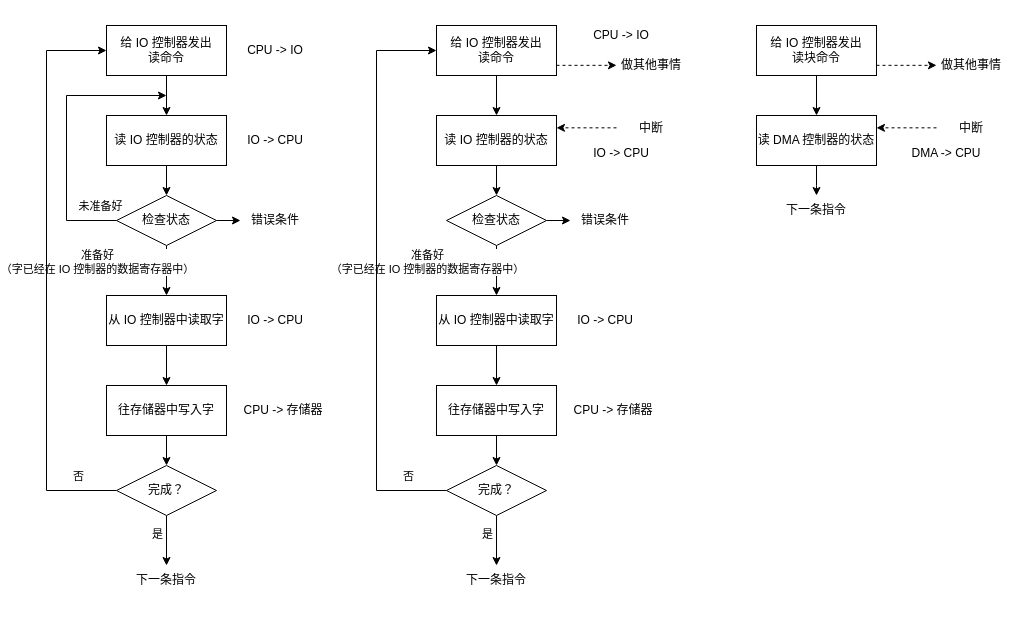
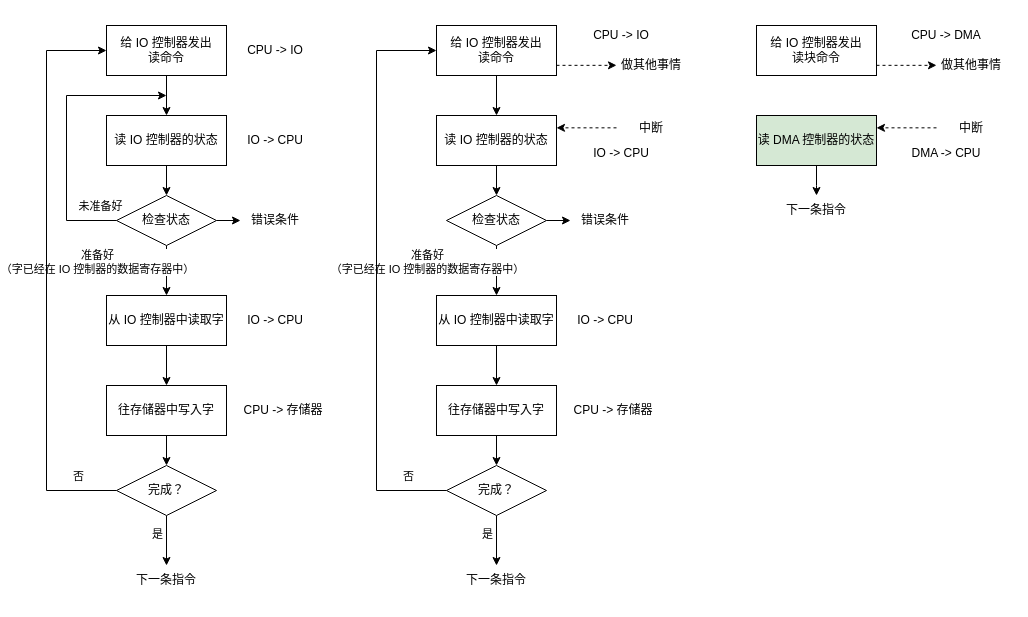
  <mxCell id="0" />
  <mxCell id="1" parent="0" />
  <mxCell id="2" value="" style="edgeStyle=orthogonalEdgeStyle;rounded=0;orthogonalLoop=1;jettySize=auto;html=1;" edge="1" parent="1" source="3" target="5"><mxGeometry relative="1" as="geometry" /></mxCell>
  <mxCell id="3" value="给 IO 控制器发出&lt;br&gt;读命令" style="rounded=0;whiteSpace=wrap;html=1;" vertex="1" parent="1"><mxGeometry x="80" y="25" width="120" height="50" as="geometry" /></mxCell>
  <mxCell id="4" value="" style="edgeStyle=orthogonalEdgeStyle;rounded=0;orthogonalLoop=1;jettySize=auto;html=1;" edge="1" parent="1" source="5" target="11"><mxGeometry relative="1" as="geometry" /></mxCell>
  <mxCell id="5" value="读 IO 控制器的状态" style="whiteSpace=wrap;html=1;rounded=0;" vertex="1" parent="1"><mxGeometry x="80" y="115" width="120" height="50" as="geometry" /></mxCell>
  <mxCell id="6" style="edgeStyle=orthogonalEdgeStyle;rounded=0;orthogonalLoop=1;jettySize=auto;html=1;exitX=0;exitY=0.5;exitDx=0;exitDy=0;" edge="1" parent="1" source="11"><mxGeometry relative="1" as="geometry"><mxPoint x="140" y="95" as="targetPoint" /><Array as="points"><mxPoint x="40" y="220" /><mxPoint x="40" y="95" /></Array></mxGeometry></mxCell>
  <mxCell id="7" value="未准备好" style="edgeLabel;html=1;align=center;verticalAlign=middle;resizable=0;points=[];" vertex="1" connectable="0" parent="6"><mxGeometry x="-0.805" y="-1" relative="1" as="geometry"><mxPoint x="10" y="-14" as="offset" /></mxGeometry></mxCell>
  <mxCell id="8" value="" style="edgeStyle=orthogonalEdgeStyle;rounded=0;orthogonalLoop=1;jettySize=auto;html=1;" edge="1" parent="1" source="11" target="13"><mxGeometry relative="1" as="geometry" /></mxCell>
  <mxCell id="9" value="准备好&lt;br&gt;（字已经在 IO 控制器的数据寄存器中）" style="edgeLabel;html=1;align=center;verticalAlign=middle;resizable=0;points=[];" vertex="1" connectable="0" parent="8"><mxGeometry x="-0.344" y="-1" relative="1" as="geometry"><mxPoint x="-69" as="offset" /></mxGeometry></mxCell>
  <mxCell id="10" value="" style="edgeStyle=orthogonalEdgeStyle;rounded=0;orthogonalLoop=1;jettySize=auto;html=1;" edge="1" parent="1" source="11" target="24"><mxGeometry relative="1" as="geometry" /></mxCell>
  <mxCell id="11" value="检查状态" style="rhombus;whiteSpace=wrap;html=1;rounded=0;" vertex="1" parent="1"><mxGeometry x="90" y="195" width="100" height="50" as="geometry" /></mxCell>
  <mxCell id="12" value="" style="edgeStyle=orthogonalEdgeStyle;rounded=0;orthogonalLoop=1;jettySize=auto;html=1;" edge="1" parent="1" source="13" target="15"><mxGeometry relative="1" as="geometry" /></mxCell>
  <mxCell id="13" value="从 IO 控制器中读取字" style="whiteSpace=wrap;html=1;rounded=0;" vertex="1" parent="1"><mxGeometry x="80" y="295" width="120" height="50" as="geometry" /></mxCell>
  <mxCell id="14" value="" style="edgeStyle=orthogonalEdgeStyle;rounded=0;orthogonalLoop=1;jettySize=auto;html=1;" edge="1" parent="1" source="15" target="20"><mxGeometry relative="1" as="geometry" /></mxCell>
  <mxCell id="15" value="往存储器中写入字" style="whiteSpace=wrap;html=1;rounded=0;" vertex="1" parent="1"><mxGeometry x="80" y="385" width="120" height="50" as="geometry" /></mxCell>
  <mxCell id="16" style="edgeStyle=orthogonalEdgeStyle;rounded=0;orthogonalLoop=1;jettySize=auto;html=1;entryX=0;entryY=0.5;entryDx=0;entryDy=0;" edge="1" parent="1" source="20" target="3"><mxGeometry relative="1" as="geometry"><mxPoint x="-50" y="45" as="targetPoint" /><Array as="points"><mxPoint x="20" y="490" /><mxPoint x="20" y="50" /></Array></mxGeometry></mxCell>
  <mxCell id="17" value="否" style="edgeLabel;html=1;align=center;verticalAlign=middle;resizable=0;points=[];" vertex="1" connectable="0" parent="16"><mxGeometry x="-0.862" y="1" relative="1" as="geometry"><mxPoint y="-16" as="offset" /></mxGeometry></mxCell>
  <mxCell id="18" value="" style="edgeStyle=orthogonalEdgeStyle;rounded=0;orthogonalLoop=1;jettySize=auto;html=1;" edge="1" parent="1" source="20" target="21"><mxGeometry relative="1" as="geometry" /></mxCell>
  <mxCell id="19" value="是" style="edgeLabel;html=1;align=center;verticalAlign=middle;resizable=0;points=[];" vertex="1" connectable="0" parent="18"><mxGeometry x="-0.264" y="-1" relative="1" as="geometry"><mxPoint x="-9" as="offset" /></mxGeometry></mxCell>
  <mxCell id="20" value="完成？" style="rhombus;whiteSpace=wrap;html=1;rounded=0;" vertex="1" parent="1"><mxGeometry x="90" y="465" width="100" height="50" as="geometry" /></mxCell>
  <mxCell id="21" value="下一条指令" style="text;html=1;strokeColor=none;fillColor=none;align=center;verticalAlign=middle;whiteSpace=wrap;rounded=0;" vertex="1" parent="1"><mxGeometry x="105" y="565" width="70" height="30" as="geometry" /></mxCell>
  <mxCell id="22" value="CPU -&amp;gt; IO" style="text;html=1;strokeColor=none;fillColor=none;align=center;verticalAlign=middle;whiteSpace=wrap;rounded=0;" vertex="1" parent="1"><mxGeometry x="214" y="35" width="70" height="30" as="geometry" /></mxCell>
  <mxCell id="23" value="IO -&amp;gt; CPU" style="text;html=1;strokeColor=none;fillColor=none;align=center;verticalAlign=middle;whiteSpace=wrap;rounded=0;" vertex="1" parent="1"><mxGeometry x="214" y="125" width="70" height="30" as="geometry" /></mxCell>
  <mxCell id="24" value="错误条件" style="text;html=1;strokeColor=none;fillColor=none;align=center;verticalAlign=middle;whiteSpace=wrap;rounded=0;" vertex="1" parent="1"><mxGeometry x="214" y="205" width="70" height="30" as="geometry" /></mxCell>
  <mxCell id="25" value="IO -&amp;gt; CPU" style="text;html=1;strokeColor=none;fillColor=none;align=center;verticalAlign=middle;whiteSpace=wrap;rounded=0;" vertex="1" parent="1"><mxGeometry x="214" y="305" width="70" height="30" as="geometry" /></mxCell>
  <mxCell id="26" value="CPU -&amp;gt; 存储器" style="text;html=1;strokeColor=none;fillColor=none;align=center;verticalAlign=middle;whiteSpace=wrap;rounded=0;" vertex="1" parent="1"><mxGeometry x="214" y="395" width="86" height="30" as="geometry" /></mxCell>
  <mxCell id="27" value="" style="edgeStyle=orthogonalEdgeStyle;rounded=0;orthogonalLoop=1;jettySize=auto;html=1;" edge="1" parent="1" source="28" target="30"><mxGeometry relative="1" as="geometry" /></mxCell>
  <mxCell id="28" value="给 IO 控制器发出&lt;br&gt;读命令" style="rounded=0;whiteSpace=wrap;html=1;" vertex="1" parent="1"><mxGeometry x="410" y="25" width="120" height="50" as="geometry" /></mxCell>
  <mxCell id="29" value="" style="edgeStyle=orthogonalEdgeStyle;rounded=0;orthogonalLoop=1;jettySize=auto;html=1;" edge="1" parent="1" source="30" target="34"><mxGeometry relative="1" as="geometry" /></mxCell>
  <mxCell id="30" value="读 IO 控制器的状态" style="whiteSpace=wrap;html=1;rounded=0;" vertex="1" parent="1"><mxGeometry x="410" y="115" width="120" height="50" as="geometry" /></mxCell>
  <mxCell id="31" value="" style="edgeStyle=orthogonalEdgeStyle;rounded=0;orthogonalLoop=1;jettySize=auto;html=1;" edge="1" parent="1" source="34" target="36"><mxGeometry relative="1" as="geometry" /></mxCell>
  <mxCell id="32" value="准备好&lt;br&gt;（字已经在 IO 控制器的数据寄存器中）" style="edgeLabel;html=1;align=center;verticalAlign=middle;resizable=0;points=[];" vertex="1" connectable="0" parent="31"><mxGeometry x="-0.344" y="-1" relative="1" as="geometry"><mxPoint x="-69" as="offset" /></mxGeometry></mxCell>
  <mxCell id="33" value="" style="edgeStyle=orthogonalEdgeStyle;rounded=0;orthogonalLoop=1;jettySize=auto;html=1;" edge="1" parent="1" source="34" target="46"><mxGeometry relative="1" as="geometry" /></mxCell>
  <mxCell id="34" value="检查状态" style="rhombus;whiteSpace=wrap;html=1;rounded=0;" vertex="1" parent="1"><mxGeometry x="420" y="195" width="100" height="50" as="geometry" /></mxCell>
  <mxCell id="35" value="" style="edgeStyle=orthogonalEdgeStyle;rounded=0;orthogonalLoop=1;jettySize=auto;html=1;" edge="1" parent="1" source="36" target="38"><mxGeometry relative="1" as="geometry" /></mxCell>
  <mxCell id="36" value="从 IO 控制器中读取字" style="whiteSpace=wrap;html=1;rounded=0;" vertex="1" parent="1"><mxGeometry x="410" y="295" width="120" height="50" as="geometry" /></mxCell>
  <mxCell id="37" value="" style="edgeStyle=orthogonalEdgeStyle;rounded=0;orthogonalLoop=1;jettySize=auto;html=1;" edge="1" parent="1" source="38" target="43"><mxGeometry relative="1" as="geometry" /></mxCell>
  <mxCell id="38" value="往存储器中写入字" style="whiteSpace=wrap;html=1;rounded=0;" vertex="1" parent="1"><mxGeometry x="410" y="385" width="120" height="50" as="geometry" /></mxCell>
  <mxCell id="39" style="edgeStyle=orthogonalEdgeStyle;rounded=0;orthogonalLoop=1;jettySize=auto;html=1;entryX=0;entryY=0.5;entryDx=0;entryDy=0;" edge="1" parent="1" source="43" target="28"><mxGeometry relative="1" as="geometry"><mxPoint x="280" y="45" as="targetPoint" /><Array as="points"><mxPoint x="350" y="490" /><mxPoint x="350" y="50" /></Array></mxGeometry></mxCell>
  <mxCell id="40" value="否" style="edgeLabel;html=1;align=center;verticalAlign=middle;resizable=0;points=[];" vertex="1" connectable="0" parent="39"><mxGeometry x="-0.862" y="1" relative="1" as="geometry"><mxPoint y="-16" as="offset" /></mxGeometry></mxCell>
  <mxCell id="41" value="" style="edgeStyle=orthogonalEdgeStyle;rounded=0;orthogonalLoop=1;jettySize=auto;html=1;" edge="1" parent="1" source="43" target="44"><mxGeometry relative="1" as="geometry" /></mxCell>
  <mxCell id="42" value="是" style="edgeLabel;html=1;align=center;verticalAlign=middle;resizable=0;points=[];" vertex="1" connectable="0" parent="41"><mxGeometry x="-0.264" y="-1" relative="1" as="geometry"><mxPoint x="-9" as="offset" /></mxGeometry></mxCell>
  <mxCell id="43" value="完成？" style="rhombus;whiteSpace=wrap;html=1;rounded=0;" vertex="1" parent="1"><mxGeometry x="420" y="465" width="100" height="50" as="geometry" /></mxCell>
  <mxCell id="44" value="下一条指令" style="text;html=1;strokeColor=none;fillColor=none;align=center;verticalAlign=middle;whiteSpace=wrap;rounded=0;" vertex="1" parent="1"><mxGeometry x="435" y="565" width="70" height="30" as="geometry" /></mxCell>
  <mxCell id="45" value="CPU -&amp;gt; IO" style="text;html=1;strokeColor=none;fillColor=none;align=center;verticalAlign=middle;whiteSpace=wrap;rounded=0;" vertex="1" parent="1"><mxGeometry x="560" y="20" width="70" height="30" as="geometry" /></mxCell>
  <mxCell id="46" value="错误条件" style="text;html=1;strokeColor=none;fillColor=none;align=center;verticalAlign=middle;whiteSpace=wrap;rounded=0;" vertex="1" parent="1"><mxGeometry x="544" y="205" width="70" height="30" as="geometry" /></mxCell>
  <mxCell id="47" value="IO -&amp;gt; CPU" style="text;html=1;strokeColor=none;fillColor=none;align=center;verticalAlign=middle;whiteSpace=wrap;rounded=0;" vertex="1" parent="1"><mxGeometry x="544" y="305" width="70" height="30" as="geometry" /></mxCell>
  <mxCell id="48" value="CPU -&amp;gt; 存储器" style="text;html=1;strokeColor=none;fillColor=none;align=center;verticalAlign=middle;whiteSpace=wrap;rounded=0;" vertex="1" parent="1"><mxGeometry x="544" y="395" width="86" height="30" as="geometry" /></mxCell>
  <mxCell id="49" value="" style="endArrow=classic;html=1;rounded=0;dashed=1;" edge="1" parent="1"><mxGeometry width="50" height="50" relative="1" as="geometry"><mxPoint x="530" y="64.83" as="sourcePoint" /><mxPoint x="590" y="64.83" as="targetPoint" /></mxGeometry></mxCell>
  <mxCell id="50" value="做其他事情" style="text;html=1;strokeColor=none;fillColor=none;align=center;verticalAlign=middle;whiteSpace=wrap;rounded=0;" vertex="1" parent="1"><mxGeometry x="590" y="50" width="70" height="30" as="geometry" /></mxCell>
  <mxCell id="51" value="IO -&amp;gt; CPU" style="text;html=1;strokeColor=none;fillColor=none;align=center;verticalAlign=middle;whiteSpace=wrap;rounded=0;" vertex="1" parent="1"><mxGeometry x="560" y="137.5" width="70" height="30" as="geometry" /></mxCell>
  <mxCell id="52" value="" style="endArrow=classic;html=1;rounded=0;dashed=1;" edge="1" parent="1"><mxGeometry width="50" height="50" relative="1" as="geometry"><mxPoint x="590" y="127.33" as="sourcePoint" /><mxPoint x="530" y="127.33" as="targetPoint" /></mxGeometry></mxCell>
  <mxCell id="53" value="中断" style="text;html=1;strokeColor=none;fillColor=none;align=center;verticalAlign=middle;whiteSpace=wrap;rounded=0;" vertex="1" parent="1"><mxGeometry x="590" y="112.5" width="70" height="30" as="geometry" /></mxCell>
- <mxCell id="54" value="" style="edgeStyle=orthogonalEdgeStyle;rounded=0;orthogonalLoop=1;jettySize=auto;html=1;" edge="1" parent="1" source="55" target="57"><mxGeometry relative="1" as="geometry" /></mxCell>
  <mxCell id="55" value="给 IO 控制器发出&lt;br&gt;读块命令" style="rounded=0;whiteSpace=wrap;html=1;" vertex="1" parent="1"><mxGeometry x="730" y="25" width="120" height="50" as="geometry" /></mxCell>
  <mxCell id="56" value="" style="edgeStyle=orthogonalEdgeStyle;rounded=0;orthogonalLoop=1;jettySize=auto;html=1;" edge="1" parent="1" source="57"><mxGeometry relative="1" as="geometry"><mxPoint x="790" y="195" as="targetPoint" /></mxGeometry></mxCell>
- <mxCell id="57" value="读 DMA 控制器的状态" style="whiteSpace=wrap;html=1;rounded=0;" vertex="1" parent="1"><mxGeometry x="730" y="115" width="120" height="50" as="geometry" /></mxCell>
+ <mxCell id="57" value="读 DMA 控制器的状态" style="whiteSpace=wrap;html=1;rounded=0;fillColor=#d5e8d4;" vertex="1" parent="1"><mxGeometry x="730" y="115" width="120" height="50" as="geometry" /></mxCell>
+ <mxCell id="58" value="CPU -&amp;gt; DMA" style="text;html=1;strokeColor=none;fillColor=none;align=center;verticalAlign=middle;whiteSpace=wrap;rounded=0;" vertex="1" parent="1"><mxGeometry x="880" y="20" width="80" height="30" as="geometry" /></mxCell>
  <mxCell id="59" value="" style="endArrow=classic;html=1;rounded=0;dashed=1;" edge="1" parent="1"><mxGeometry width="50" height="50" relative="1" as="geometry"><mxPoint x="850" y="64.83" as="sourcePoint" /><mxPoint x="910" y="64.83" as="targetPoint" /></mxGeometry></mxCell>
  <mxCell id="60" value="做其他事情" style="text;html=1;strokeColor=none;fillColor=none;align=center;verticalAlign=middle;whiteSpace=wrap;rounded=0;" vertex="1" parent="1"><mxGeometry x="910" y="50" width="70" height="30" as="geometry" /></mxCell>
  <mxCell id="61" value="DMA -&amp;gt; CPU" style="text;html=1;strokeColor=none;fillColor=none;align=center;verticalAlign=middle;whiteSpace=wrap;rounded=0;" vertex="1" parent="1"><mxGeometry x="880" y="137.5" width="80" height="30" as="geometry" /></mxCell>
  <mxCell id="62" value="" style="endArrow=classic;html=1;rounded=0;dashed=1;" edge="1" parent="1"><mxGeometry width="50" height="50" relative="1" as="geometry"><mxPoint x="910" y="127.33" as="sourcePoint" /><mxPoint x="850" y="127.33" as="targetPoint" /></mxGeometry></mxCell>
  <mxCell id="63" value="中断" style="text;html=1;strokeColor=none;fillColor=none;align=center;verticalAlign=middle;whiteSpace=wrap;rounded=0;" vertex="1" parent="1"><mxGeometry x="910" y="112.5" width="70" height="30" as="geometry" /></mxCell>
  <mxCell id="64" value="下一条指令" style="text;html=1;strokeColor=none;fillColor=none;align=center;verticalAlign=middle;whiteSpace=wrap;rounded=0;" vertex="1" parent="1"><mxGeometry x="755" y="195" width="70" height="30" as="geometry" /></mxCell>
